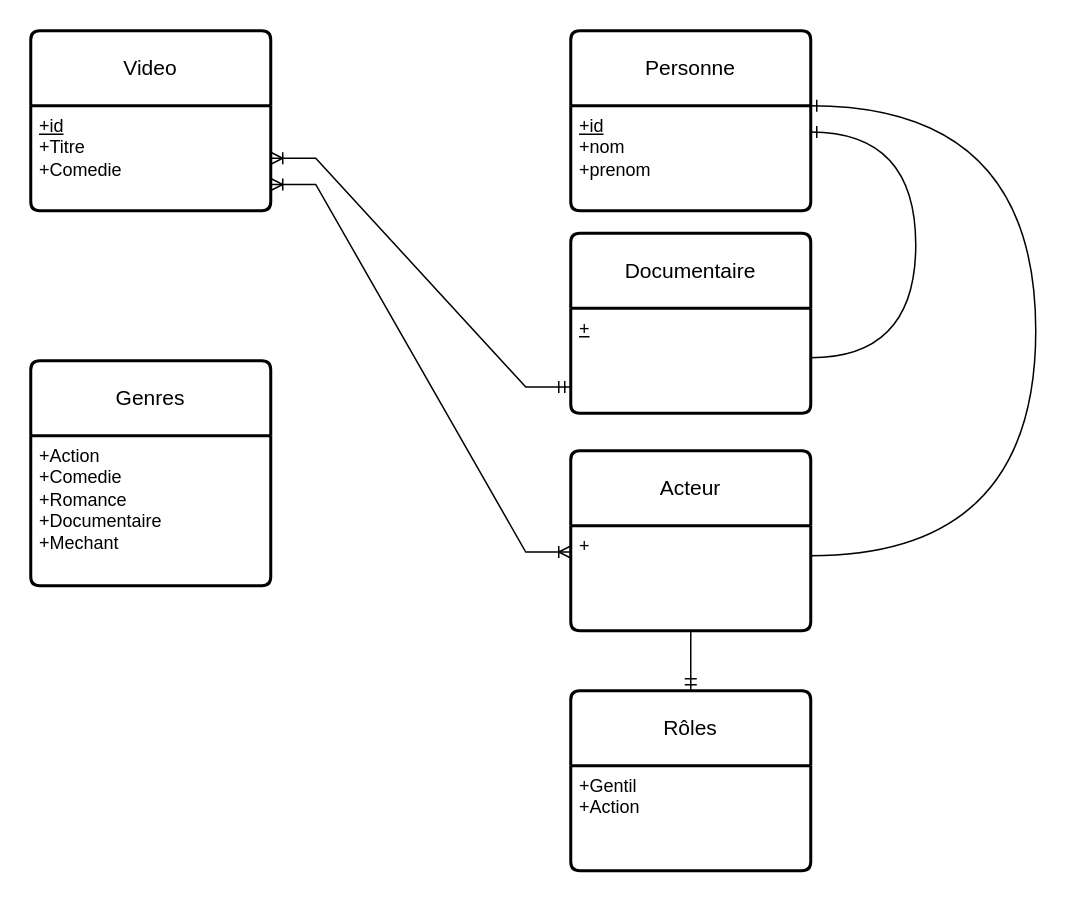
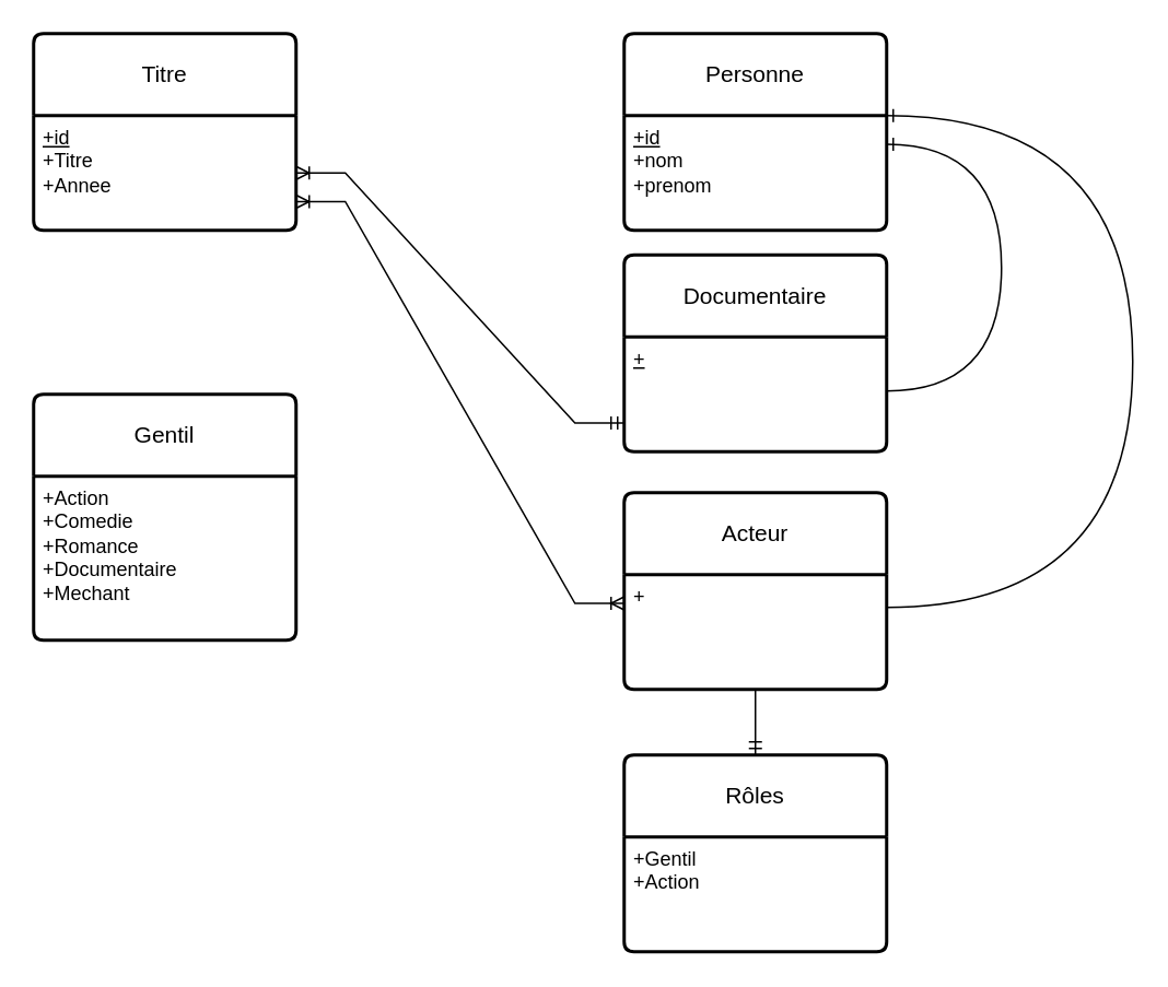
  <mxCell id="0" />
  <mxCell id="1" parent="0" />
  <mxCell id="2" value="Rôles" style="swimlane;childLayout=stackLayout;horizontal=1;startSize=50;horizontalStack=0;rounded=1;fontSize=14;fontStyle=0;strokeWidth=2;resizeParent=0;resizeLast=1;shadow=0;dashed=0;align=center;arcSize=4;whiteSpace=wrap;html=1;" vertex="1" parent="1"><mxGeometry x="380" y="460" width="160" height="120" as="geometry" /></mxCell>
  <mxCell id="3" value="+Gentil&lt;br&gt;+Action" style="align=left;strokeColor=none;fillColor=none;spacingLeft=4;fontSize=12;verticalAlign=top;resizable=0;rotatable=0;part=1;html=1;" vertex="1" parent="2"><mxGeometry y="50" width="160" height="70" as="geometry" /></mxCell>
- <mxCell id="4" value="Genres" style="swimlane;childLayout=stackLayout;horizontal=1;startSize=50;horizontalStack=0;rounded=1;fontSize=14;fontStyle=0;strokeWidth=2;resizeParent=0;resizeLast=1;shadow=0;dashed=0;align=center;arcSize=4;whiteSpace=wrap;html=1;" vertex="1" parent="1"><mxGeometry x="20" y="240" width="160" height="150" as="geometry" /></mxCell>
+ <mxCell id="4" value="Gentil" style="swimlane;childLayout=stackLayout;horizontal=1;startSize=50;horizontalStack=0;rounded=1;fontSize=14;fontStyle=0;strokeWidth=2;resizeParent=0;resizeLast=1;shadow=0;dashed=0;align=center;arcSize=4;whiteSpace=wrap;html=1;" vertex="1" parent="1"><mxGeometry x="20" y="240" width="160" height="150" as="geometry" /></mxCell>
  <mxCell id="5" value="+Action&lt;br&gt;+Comedie&lt;br&gt;+Romance&lt;br&gt;+Documentaire&lt;br&gt;+Mechant" style="align=left;strokeColor=none;fillColor=none;spacingLeft=4;fontSize=12;verticalAlign=top;resizable=0;rotatable=0;part=1;html=1;" vertex="1" parent="4"><mxGeometry y="50" width="160" height="100" as="geometry" /></mxCell>
  <mxCell id="6" style="edgeStyle=orthogonalEdgeStyle;rounded=0;orthogonalLoop=1;jettySize=auto;html=1;exitX=0.5;exitY=1;exitDx=0;exitDy=0;" edge="1" parent="4" source="5" target="5"><mxGeometry relative="1" as="geometry" /></mxCell>
- <mxCell id="7" value="Video" style="swimlane;childLayout=stackLayout;horizontal=1;startSize=50;horizontalStack=0;rounded=1;fontSize=14;fontStyle=0;strokeWidth=2;resizeParent=0;resizeLast=1;shadow=0;dashed=0;align=center;arcSize=4;whiteSpace=wrap;html=1;" vertex="1" parent="1"><mxGeometry x="20" y="20" width="160" height="120" as="geometry" /></mxCell>
- <mxCell id="8" value="&lt;u&gt;+id&lt;/u&gt;&lt;br&gt;+Titre&lt;br&gt;+Comedie" style="align=left;strokeColor=none;fillColor=none;spacingLeft=4;fontSize=12;verticalAlign=top;resizable=0;rotatable=0;part=1;html=1;" vertex="1" parent="7"><mxGeometry y="50" width="160" height="70" as="geometry" /></mxCell>
+ <mxCell id="7" value="Titre" style="swimlane;childLayout=stackLayout;horizontal=1;startSize=50;horizontalStack=0;rounded=1;fontSize=14;fontStyle=0;strokeWidth=2;resizeParent=0;resizeLast=1;shadow=0;dashed=0;align=center;arcSize=4;whiteSpace=wrap;html=1;" vertex="1" parent="1"><mxGeometry x="20" y="20" width="160" height="120" as="geometry" /></mxCell>
+ <mxCell id="8" value="&lt;u&gt;+id&lt;/u&gt;&lt;br&gt;+Titre&lt;br&gt;+Annee" style="align=left;strokeColor=none;fillColor=none;spacingLeft=4;fontSize=12;verticalAlign=top;resizable=0;rotatable=0;part=1;html=1;" vertex="1" parent="7"><mxGeometry y="50" width="160" height="70" as="geometry" /></mxCell>
  <mxCell id="9" value="Acteur" style="swimlane;childLayout=stackLayout;horizontal=1;startSize=50;horizontalStack=0;rounded=1;fontSize=14;fontStyle=0;strokeWidth=2;resizeParent=0;resizeLast=1;shadow=0;dashed=0;align=center;arcSize=4;whiteSpace=wrap;html=1;" vertex="1" parent="1"><mxGeometry x="380" y="300" width="160" height="120" as="geometry" /></mxCell>
  <mxCell id="10" value="+" style="align=left;strokeColor=none;fillColor=none;spacingLeft=4;fontSize=12;verticalAlign=top;resizable=0;rotatable=0;part=1;html=1;" vertex="1" parent="9"><mxGeometry y="50" width="160" height="70" as="geometry" /></mxCell>
  <mxCell id="11" value="Documentaire" style="swimlane;childLayout=stackLayout;horizontal=1;startSize=50;horizontalStack=0;rounded=1;fontSize=14;fontStyle=0;strokeWidth=2;resizeParent=0;resizeLast=1;shadow=0;dashed=0;align=center;arcSize=4;whiteSpace=wrap;html=1;" vertex="1" parent="1"><mxGeometry x="380" y="155" width="160" height="120" as="geometry" /></mxCell>
  <mxCell id="12" value="&lt;u&gt;+&lt;/u&gt;" style="align=left;strokeColor=none;fillColor=none;spacingLeft=4;fontSize=12;verticalAlign=top;resizable=0;rotatable=0;part=1;html=1;" vertex="1" parent="11"><mxGeometry y="50" width="160" height="70" as="geometry" /></mxCell>
  <mxCell id="13" value="Personne" style="swimlane;childLayout=stackLayout;horizontal=1;startSize=50;horizontalStack=0;rounded=1;fontSize=14;fontStyle=0;strokeWidth=2;resizeParent=0;resizeLast=1;shadow=0;dashed=0;align=center;arcSize=4;whiteSpace=wrap;html=1;" vertex="1" parent="1"><mxGeometry x="380" y="20" width="160" height="120" as="geometry" /></mxCell>
  <mxCell id="14" value="&lt;u&gt;+id&lt;/u&gt;&lt;br&gt;+nom&lt;br&gt;+prenom" style="align=left;strokeColor=none;fillColor=none;spacingLeft=4;fontSize=12;verticalAlign=top;resizable=0;rotatable=0;part=1;html=1;" vertex="1" parent="13"><mxGeometry y="50" width="160" height="70" as="geometry" /></mxCell>
  <mxCell id="15" value="" style="edgeStyle=orthogonalEdgeStyle;fontSize=12;html=1;endArrow=ERone;endFill=1;rounded=0;curved=1;entryX=1;entryY=0.25;entryDx=0;entryDy=0;" edge="1" parent="1" source="12" target="14"><mxGeometry width="100" height="100" relative="1" as="geometry"><mxPoint x="290" y="305" as="sourcePoint" /><mxPoint x="680" y="100" as="targetPoint" /><Array as="points"><mxPoint x="610" y="238" /><mxPoint x="610" y="88" /></Array></mxGeometry></mxCell>
  <mxCell id="16" value="" style="edgeStyle=orthogonalEdgeStyle;fontSize=12;html=1;endArrow=ERone;endFill=1;rounded=0;curved=1;entryX=1;entryY=0.25;entryDx=0;entryDy=0;exitX=1;exitY=0;exitDx=0;exitDy=0;" edge="1" parent="1"><mxGeometry width="100" height="100" relative="1" as="geometry"><mxPoint x="540" y="370" as="sourcePoint" /><mxPoint x="540" y="70" as="targetPoint" /><Array as="points"><mxPoint x="690" y="370" /><mxPoint x="690" y="70" /></Array></mxGeometry></mxCell>
  <mxCell id="17" value="" style="fontSize=12;html=1;endArrow=ERmandOne;rounded=0;entryX=0.5;entryY=0;entryDx=0;entryDy=0;" edge="1" parent="1" source="10" target="2"><mxGeometry width="100" height="100" relative="1" as="geometry"><mxPoint x="320" y="410" as="sourcePoint" /><mxPoint x="470" y="460" as="targetPoint" /></mxGeometry></mxCell>
  <mxCell id="18" value="" style="edgeStyle=entityRelationEdgeStyle;fontSize=12;html=1;endArrow=ERoneToMany;startArrow=ERmandOne;rounded=0;entryX=1;entryY=0.5;entryDx=0;entryDy=0;exitX=0;exitY=0.75;exitDx=0;exitDy=0;" edge="1" parent="1" source="12" target="8"><mxGeometry width="100" height="100" relative="1" as="geometry"><mxPoint x="320" y="320" as="sourcePoint" /><mxPoint x="420" y="220" as="targetPoint" /></mxGeometry></mxCell>
  <mxCell id="19" value="" style="edgeStyle=entityRelationEdgeStyle;fontSize=12;html=1;endArrow=ERoneToMany;startArrow=ERoneToMany;rounded=0;exitX=1;exitY=0.75;exitDx=0;exitDy=0;entryX=0;entryY=0.25;entryDx=0;entryDy=0;" edge="1" parent="1" source="8" target="10"><mxGeometry width="100" height="100" relative="1" as="geometry"><mxPoint x="320" y="320" as="sourcePoint" /><mxPoint x="420" y="220" as="targetPoint" /></mxGeometry></mxCell>
